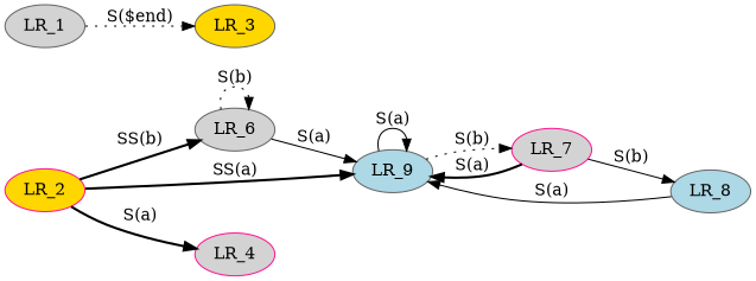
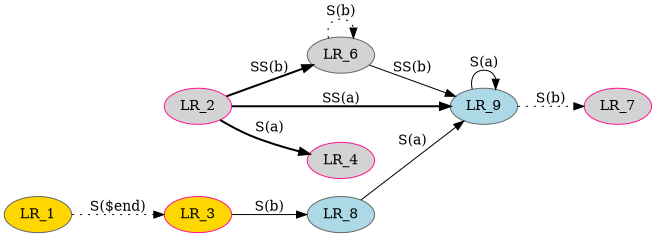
  digraph {
    fontname="DejaVu Serif"
    rankdir=LR
    node [color=gray40 fillcolor=lightgrey fontname="DejaVu Serif" style=filled]
    edge [fontname="DejaVu Serif" style=solid]
    LR_6
-   LR_2 [color=deeppink fillcolor=gold]
+   LR_2 [color=deeppink]
    n3 [fillcolor=lightblue label=LR_9]
    LR_4 [color=deeppink]
-   LR_1
-   LR_3 [fillcolor=gold]
+   LR_1 [fillcolor=gold]
+   LR_3 [color=deeppink fillcolor=gold]
    LR_7 [color=deeppink]
    LR_8 [fillcolor=lightblue]
    LR_6 -> LR_6 [label="S(b)" style=dotted]
-   LR_6 -> n3 [label="S(a)"]
+   LR_6 -> n3 [label="SS(b)"]
    LR_2 -> LR_6 [label="SS(b)" style=bold]
    LR_2 -> n3 [label="SS(a)" style=bold]
    LR_2 -> LR_4 [label="S(a)" style=bold]
    n3 -> n3 [label="S(a)"]
    n3 -> LR_7 [label="S(b)" style=dotted]
    LR_1 -> LR_3 [label="S($end)" style=dotted]
-   LR_7 -> n3 [label="S(a)" style=bold]
-   LR_7 -> LR_8 [label="S(b)"]
+   LR_3 -> LR_8 [label="S(b)"]
    LR_8 -> n3 [label="S(a)"]
  }
